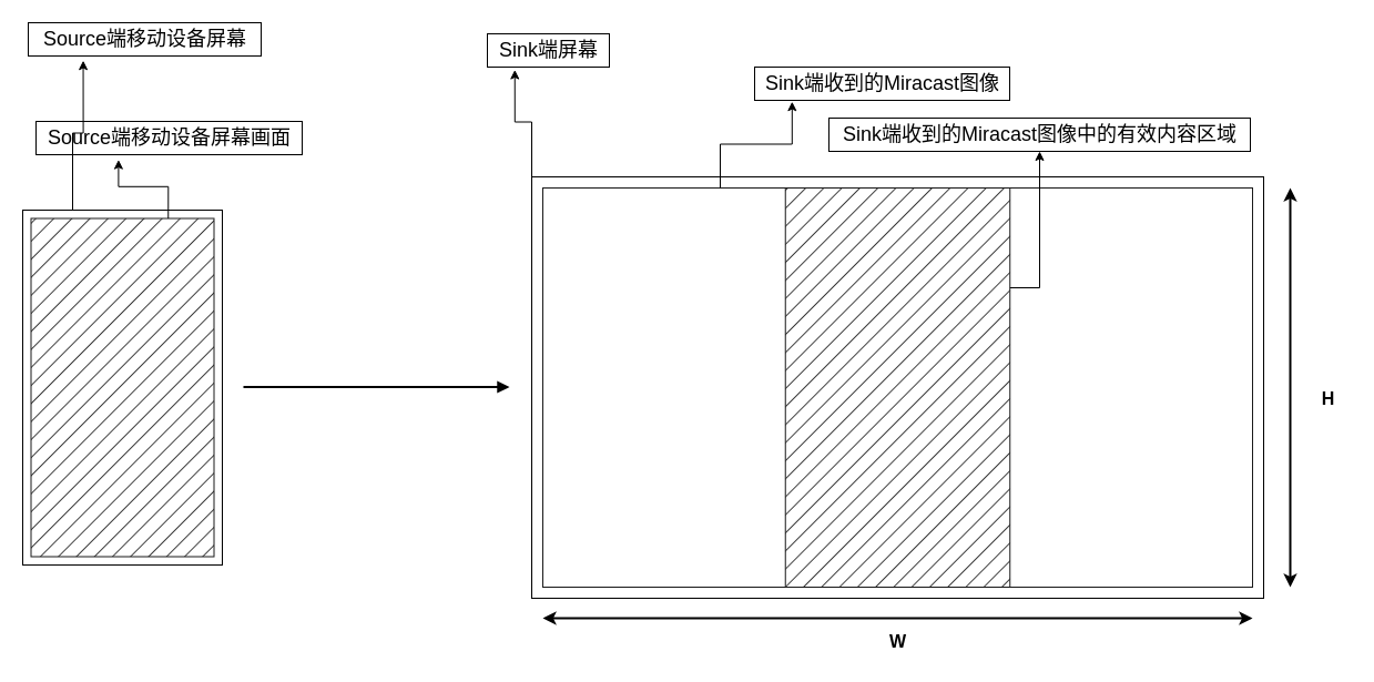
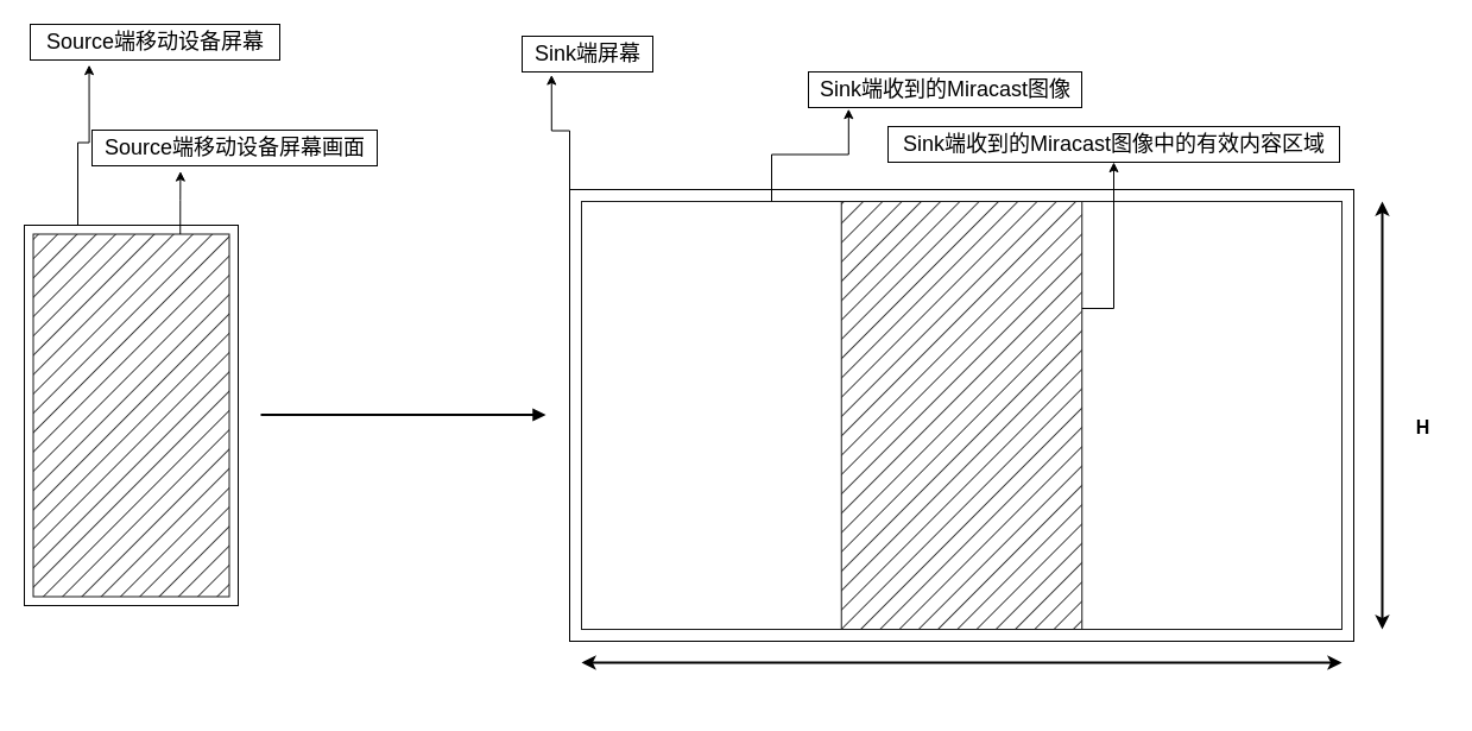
  <mxCell id="0" />
  <mxCell id="1" parent="0" />
  <mxCell id="2" value="" style="group" parent="1" vertex="1" connectable="0"><mxGeometry x="20" y="189" width="180" height="320" as="geometry" /></mxCell>
  <mxCell id="3" value="" style="rounded=0;whiteSpace=wrap;html=1;" parent="2" vertex="1"><mxGeometry width="180" height="320" as="geometry" /></mxCell>
  <mxCell id="4" value="" style="rounded=0;whiteSpace=wrap;html=1;fillColor=#000000;fillStyle=hatch;gradientColor=none;strokeColor=#1A1A1A;" parent="2" vertex="1"><mxGeometry x="7.5" y="7.5" width="165" height="305" as="geometry" /></mxCell>
  <mxCell id="5" value="" style="rounded=0;whiteSpace=wrap;html=1;fillColor=none;" parent="1" vertex="1"><mxGeometry x="479" y="159" width="660" height="380" as="geometry" /></mxCell>
  <mxCell id="6" value="" style="group" parent="1" vertex="1" connectable="0"><mxGeometry x="479" y="159" width="660" height="380" as="geometry" /></mxCell>
  <mxCell id="7" value="" style="rounded=0;whiteSpace=wrap;html=1;fillStyle=hatch;strokeColor=#1A1A1A;fillColor=none;gradientColor=none;" parent="6" vertex="1"><mxGeometry x="10" y="10" width="640" height="360" as="geometry" /></mxCell>
  <mxCell id="8" value="" style="rounded=0;whiteSpace=wrap;html=1;fillStyle=hatch;strokeColor=#1A1A1A;fillColor=#000000;gradientColor=none;" parent="6" vertex="1"><mxGeometry x="228.75" y="10" width="202.5" height="360" as="geometry" /></mxCell>
  <mxCell id="9" value="" style="group" parent="1" vertex="1" connectable="0"><mxGeometry x="20" y="189" width="180" height="320" as="geometry" /></mxCell>
  <mxCell id="10" value="" style="rounded=0;whiteSpace=wrap;html=1;" parent="9" vertex="1"><mxGeometry width="180" height="320" as="geometry" /></mxCell>
  <mxCell id="11" value="" style="rounded=0;whiteSpace=wrap;html=1;fillColor=#000000;fillStyle=hatch;gradientColor=none;strokeColor=#1A1A1A;" parent="9" vertex="1"><mxGeometry x="7.5" y="7.5" width="165" height="305" as="geometry" /></mxCell>
  <mxCell id="12" value="" style="endArrow=block;html=1;rounded=0;strokeWidth=2;endFill=1;" parent="1" edge="1"><mxGeometry width="50" height="50" relative="1" as="geometry"><mxPoint x="219" y="348.5" as="sourcePoint" /><mxPoint x="459" y="348.5" as="targetPoint" /></mxGeometry></mxCell>
  <mxCell id="13" value="" style="endArrow=classic;startArrow=classic;html=1;rounded=0;strokeWidth=2;" parent="1" edge="1"><mxGeometry width="50" height="50" relative="1" as="geometry"><mxPoint x="489" y="557" as="sourcePoint" /><mxPoint x="1129" y="557" as="targetPoint" /></mxGeometry></mxCell>
  <mxCell id="14" value="" style="endArrow=classic;startArrow=classic;html=1;rounded=0;strokeWidth=2;" parent="1" edge="1"><mxGeometry width="50" height="50" relative="1" as="geometry"><mxPoint x="1163" y="529" as="sourcePoint" /><mxPoint x="1163" as="targetPoint" y="169" /></mxGeometry></mxCell>
- <mxCell id="15" value="W" style="text;html=1;resizable=0;autosize=1;align=center;verticalAlign=middle;points=[];fillColor=none;strokeColor=none;rounded=0;fillStyle=hatch;fontStyle=1;fontSize=16;" parent="1" vertex="1"><mxGeometry x="789" y="563" width="40" height="30" as="geometry" /></mxCell>
  <mxCell id="16" value="H" style="text;html=1;resizable=0;autosize=1;align=center;verticalAlign=middle;points=[];fillColor=none;strokeColor=none;rounded=0;fillStyle=hatch;fontStyle=1;fontSize=16;" parent="1" vertex="1"><mxGeometry x="1177" y="344" width="40" height="30" as="geometry" /></mxCell>
  <mxCell id="17" style="edgeStyle=orthogonalEdgeStyle;rounded=0;orthogonalLoop=1;jettySize=auto;html=1;exitX=0.25;exitY=0;exitDx=0;exitDy=0;entryX=0.236;entryY=1.139;entryDx=0;entryDy=0;entryPerimeter=0;" parent="1" source="10" target="25" edge="1"><mxGeometry relative="1" as="geometry"><mxPoint x="65.158" y="99" as="targetPoint" /></mxGeometry></mxCell>
  <mxCell id="18" style="edgeStyle=orthogonalEdgeStyle;rounded=0;orthogonalLoop=1;jettySize=auto;html=1;exitX=0.75;exitY=0;exitDx=0;exitDy=0;fontSize=15;entryX=0.31;entryY=1.154;entryDx=0;entryDy=0;entryPerimeter=0;" parent="1" source="11" target="24" edge="1"><mxGeometry relative="1" as="geometry"><mxPoint x="189" y="159" as="targetPoint" /></mxGeometry></mxCell>
  <mxCell id="19" style="edgeStyle=orthogonalEdgeStyle;rounded=0;orthogonalLoop=1;jettySize=auto;html=1;exitX=0;exitY=0;exitDx=0;exitDy=0;fontSize=15;entryX=0.225;entryY=1.084;entryDx=0;entryDy=0;entryPerimeter=0;" parent="1" source="5" target="20" edge="1"><mxGeometry relative="1" as="geometry"><mxPoint x="478.842" y="79" as="targetPoint" /></mxGeometry></mxCell>
  <mxCell id="20" value="Sink端屏幕" style="text;html=1;align=center;verticalAlign=middle;resizable=0;points=[];autosize=1;strokeColor=default;fillColor=none;fontSize=18;" parent="1" vertex="1"><mxGeometry x="439" y="30" width="110" height="30" as="geometry" /></mxCell>
  <mxCell id="21" style="edgeStyle=orthogonalEdgeStyle;rounded=0;orthogonalLoop=1;jettySize=auto;html=1;exitX=0.25;exitY=0;exitDx=0;exitDy=0;fontSize=15;entryX=0.147;entryY=1.04;entryDx=0;entryDy=0;entryPerimeter=0;" parent="1" source="7" target="22" edge="1"><mxGeometry relative="1" as="geometry"><mxPoint x="649.368" y="119" as="targetPoint" /></mxGeometry></mxCell>
  <mxCell id="22" value="Sink端收到的Miracast图像" style="text;html=1;align=center;verticalAlign=middle;resizable=0;points=[];autosize=1;strokeColor=default;fillColor=none;fontSize=18;" parent="1" vertex="1"><mxGeometry x="680" y="60" width="230" height="30" as="geometry" /></mxCell>
  <mxCell id="23" value="Sink端收到的Miracast图像中的有效内容区域" style="text;html=1;align=center;verticalAlign=middle;resizable=0;points=[];autosize=1;strokeColor=default;fillColor=none;fontSize=18;" parent="1" vertex="1"><mxGeometry x="747" y="106" width="380" height="30" as="geometry" /></mxCell>
- <mxCell id="24" value="Source端移动设备屏幕画面" style="text;html=1;align=center;verticalAlign=middle;resizable=0;points=[];autosize=1;strokeColor=default;fillColor=none;fontSize=18;" parent="1" vertex="1"><mxGeometry x="32" y="109" width="240" height="30" as="geometry" /></mxCell>
+ <mxCell id="24" value="Source端移动设备屏幕画面" style="text;html=1;align=center;verticalAlign=middle;resizable=0;points=[];autosize=1;strokeColor=default;fillColor=none;fontSize=18;" parent="1" vertex="1"><mxGeometry x="77" y="109" width="240" height="30" as="geometry" /></mxCell>
  <mxCell id="25" value="Source端移动设备屏幕" style="text;html=1;align=center;verticalAlign=middle;resizable=0;points=[];autosize=1;strokeColor=default;fillColor=none;fontSize=18;" parent="1" vertex="1"><mxGeometry x="25" y="20" width="210" height="30" as="geometry" /></mxCell>
  <mxCell id="26" style="edgeStyle=orthogonalEdgeStyle;rounded=0;orthogonalLoop=1;jettySize=auto;html=1;exitX=1;exitY=0.25;exitDx=0;exitDy=0;" parent="1" source="8" target="23" edge="1"><mxGeometry relative="1" as="geometry" /></mxCell>
